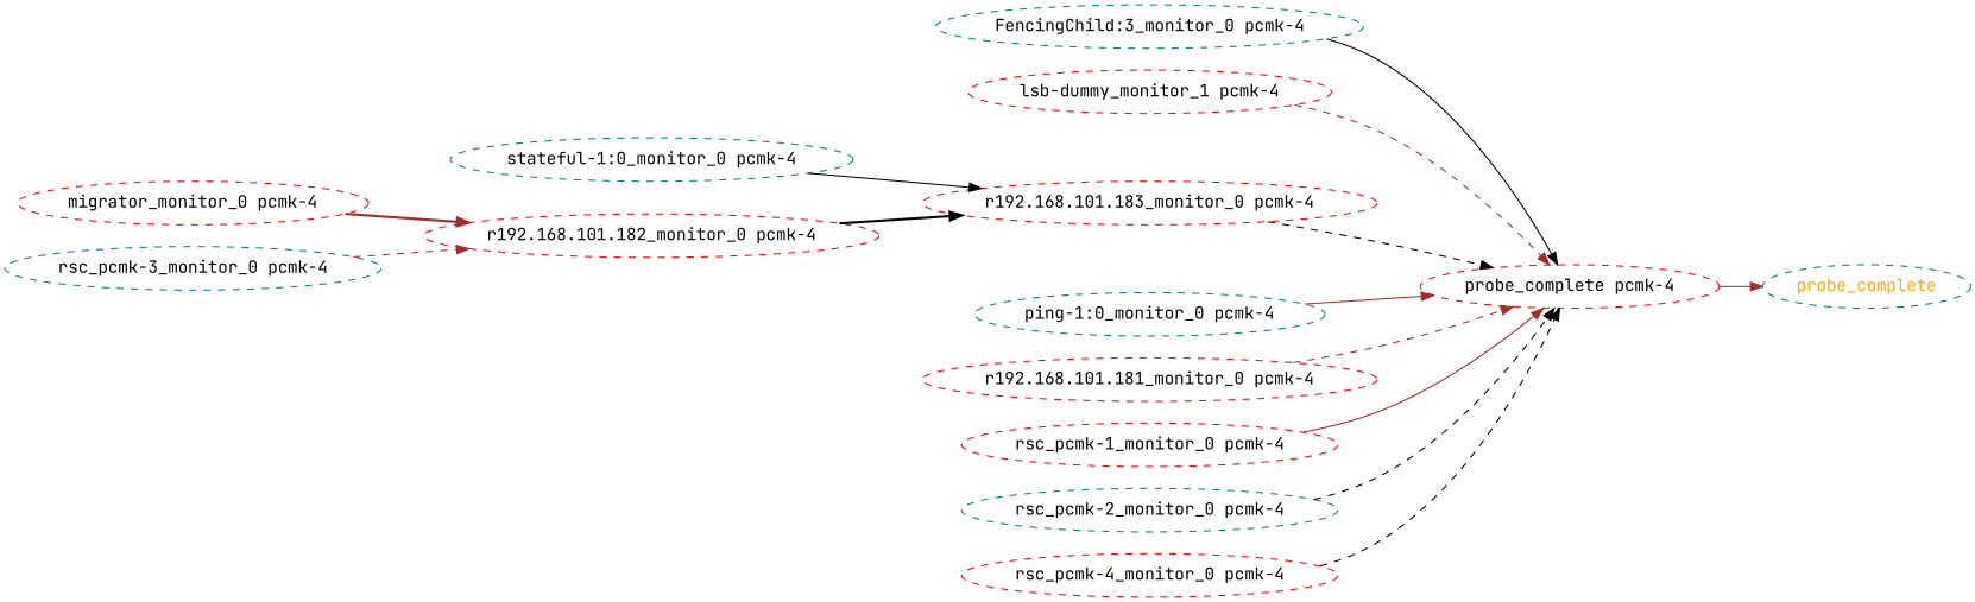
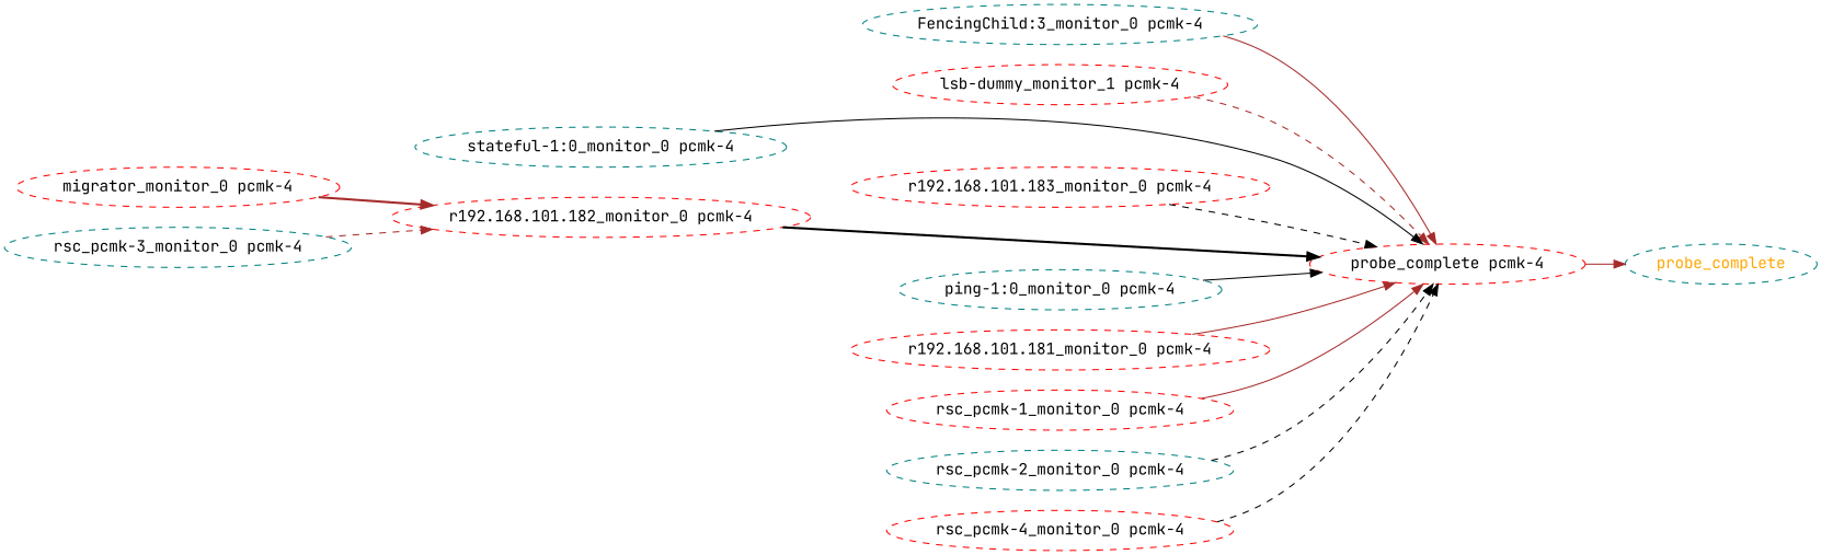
  digraph {
    fontname="JetBrains Mono"
    rankdir=LR
    node [color=red fontcolor=black fontname="JetBrains Mono" style=dashed]
    edge [color=black fontname="JetBrains Mono" style=dashed]
    "FencingChild:3_monitor_0 pcmk-4" [color=teal]
    "probe_complete pcmk-4"
    probe_complete [color=teal fontcolor=orange]
    n4 [label="lsb-dummy_monitor_1 pcmk-4"]
    "migrator_monitor_0 pcmk-4"
    "r192.168.101.182_monitor_0 pcmk-4"
    "ping-1:0_monitor_0 pcmk-4" [color=teal]
    "r192.168.101.181_monitor_0 pcmk-4"
    "r192.168.101.183_monitor_0 pcmk-4"
    "rsc_pcmk-1_monitor_0 pcmk-4"
    "rsc_pcmk-2_monitor_0 pcmk-4" [color=teal]
    "rsc_pcmk-3_monitor_0 pcmk-4" [color=teal]
    "rsc_pcmk-4_monitor_0 pcmk-4"
    "stateful-1:0_monitor_0 pcmk-4" [color=teal]
-   "FencingChild:3_monitor_0 pcmk-4" -> "probe_complete pcmk-4" [style=solid]
+   "FencingChild:3_monitor_0 pcmk-4" -> "probe_complete pcmk-4" [color=brown style=solid]
    "probe_complete pcmk-4" -> probe_complete [color=brown style=solid]
    n4 -> "probe_complete pcmk-4" [color=brown]
    "migrator_monitor_0 pcmk-4" -> "r192.168.101.182_monitor_0 pcmk-4" [color=brown style=bold]
-   "r192.168.101.182_monitor_0 pcmk-4" -> "r192.168.101.183_monitor_0 pcmk-4" [style=bold]
-   "ping-1:0_monitor_0 pcmk-4" -> "probe_complete pcmk-4" [color=brown style=solid]
-   "r192.168.101.181_monitor_0 pcmk-4" -> "probe_complete pcmk-4" [color=brown]
+   "r192.168.101.182_monitor_0 pcmk-4" -> "probe_complete pcmk-4" [style=bold]
+   "ping-1:0_monitor_0 pcmk-4" -> "probe_complete pcmk-4" [style=solid]
+   "r192.168.101.181_monitor_0 pcmk-4" -> "probe_complete pcmk-4" [color=brown style=solid]
    "r192.168.101.183_monitor_0 pcmk-4" -> "probe_complete pcmk-4"
    "rsc_pcmk-1_monitor_0 pcmk-4" -> "probe_complete pcmk-4" [color=brown style=solid]
    "rsc_pcmk-2_monitor_0 pcmk-4" -> "probe_complete pcmk-4"
    "rsc_pcmk-3_monitor_0 pcmk-4" -> "r192.168.101.182_monitor_0 pcmk-4" [color=brown]
    "rsc_pcmk-4_monitor_0 pcmk-4" -> "probe_complete pcmk-4"
-   "stateful-1:0_monitor_0 pcmk-4" -> "r192.168.101.183_monitor_0 pcmk-4" [style=solid]
+   "stateful-1:0_monitor_0 pcmk-4" -> "probe_complete pcmk-4" [style=solid]
  }
